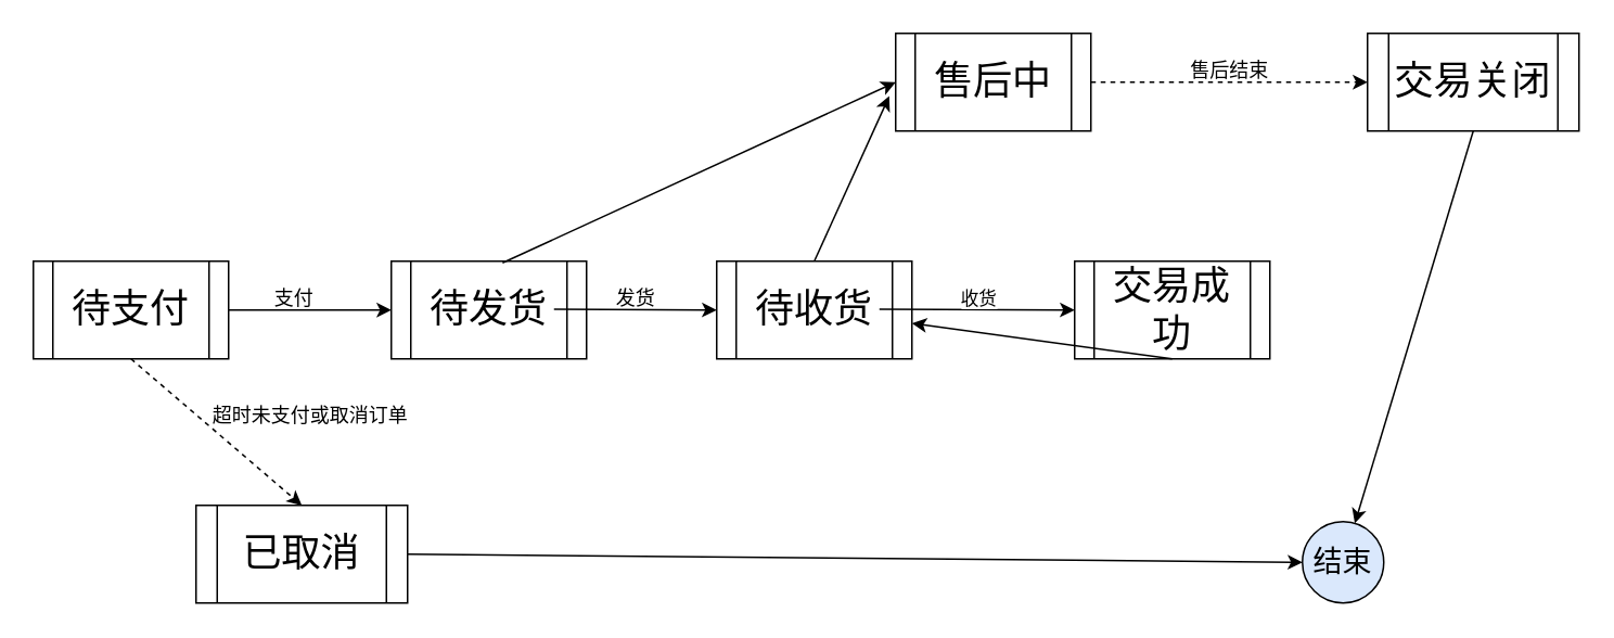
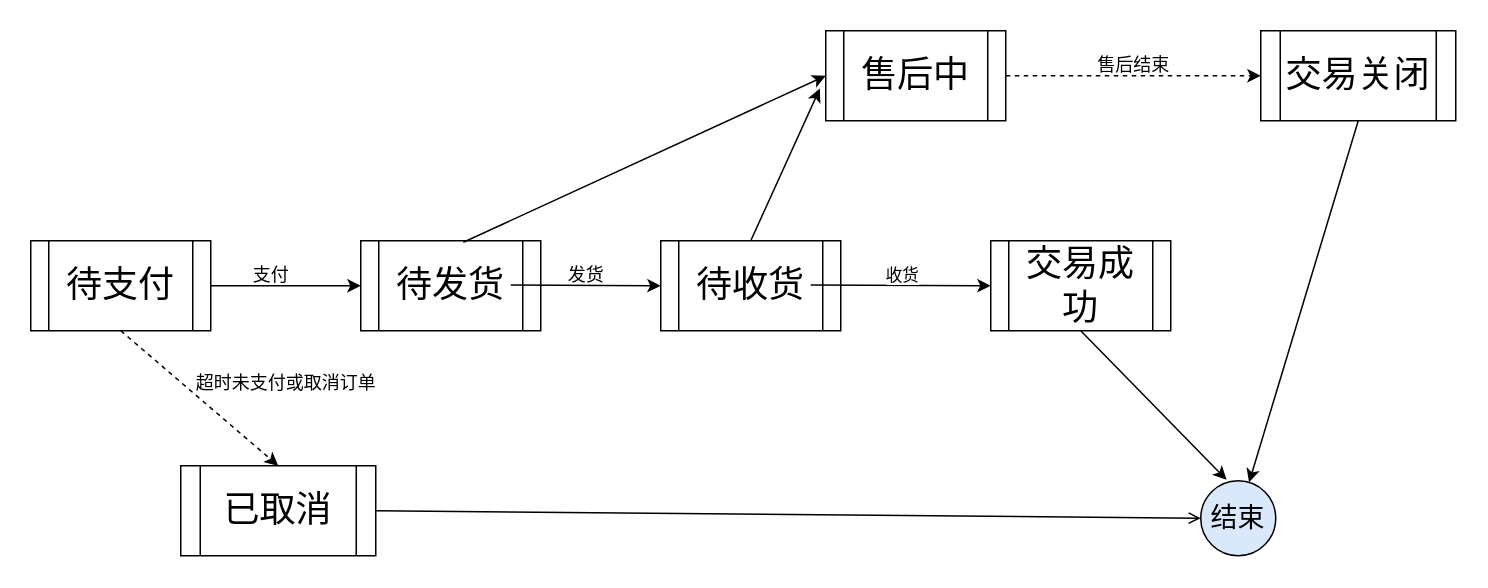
  <mxCell id="0" />
  <mxCell id="1" parent="0" />
  <mxCell id="2" value="&lt;font style=&quot;font-size: 24px;&quot;&gt;待支付&lt;/font&gt;" style="shape=process;whiteSpace=wrap;html=1;backgroundOutline=1;" vertex="1" parent="1"><mxGeometry x="20" y="160" width="120" height="60" as="geometry" /></mxCell>
  <mxCell id="3" value="&lt;font style=&quot;font-size: 24px;&quot;&gt;待发货&lt;/font&gt;" style="shape=process;whiteSpace=wrap;html=1;backgroundOutline=1;" vertex="1" parent="1"><mxGeometry x="240" y="160" width="120" height="60" as="geometry" /></mxCell>
  <mxCell id="4" value="&lt;font style=&quot;font-size: 24px;&quot;&gt;待收货&lt;/font&gt;" style="shape=process;whiteSpace=wrap;html=1;backgroundOutline=1;" vertex="1" parent="1"><mxGeometry x="440" y="160" width="120" height="60" as="geometry" /></mxCell>
  <mxCell id="5" value="&lt;font style=&quot;font-size: 24px;&quot;&gt;交易成功&lt;/font&gt;" style="shape=process;whiteSpace=wrap;html=1;backgroundOutline=1;" vertex="1" parent="1"><mxGeometry x="660" y="160" width="120" height="60" as="geometry" /></mxCell>
  <mxCell id="6" value="&lt;font style=&quot;font-size: 24px;&quot;&gt;售后中&lt;/font&gt;" style="shape=process;whiteSpace=wrap;html=1;backgroundOutline=1;" vertex="1" parent="1"><mxGeometry x="550" y="20" width="120" height="60" as="geometry" /></mxCell>
  <mxCell id="7" value="&lt;font style=&quot;font-size: 24px;&quot;&gt;交易关闭&lt;/font&gt;" style="shape=process;whiteSpace=wrap;html=1;backgroundOutline=1;" vertex="1" parent="1"><mxGeometry x="840" y="20" width="130" height="60" as="geometry" /></mxCell>
  <mxCell id="8" value="" style="endArrow=classic;html=1;rounded=0;entryX=0;entryY=0.5;entryDx=0;entryDy=0;exitX=1;exitY=0.5;exitDx=0;exitDy=0;" edge="1" parent="1" source="2" target="3"><mxGeometry width="50" height="50" relative="1" as="geometry"><mxPoint x="140" y="300" as="sourcePoint" /><mxPoint x="190" y="250" as="targetPoint" /></mxGeometry></mxCell>
  <mxCell id="9" value="" style="endArrow=classic;html=1;rounded=0;exitX=1;exitY=0.5;exitDx=0;exitDy=0;entryX=0;entryY=0.5;entryDx=0;entryDy=0;" edge="1" parent="1" target="4"><mxGeometry width="50" height="50" relative="1" as="geometry"><mxPoint x="340" y="189.5" as="sourcePoint" /><mxPoint x="400" y="230" as="targetPoint" /></mxGeometry></mxCell>
  <mxCell id="10" value="" style="endArrow=classic;html=1;rounded=0;entryX=0;entryY=0.5;entryDx=0;entryDy=0;exitX=1;exitY=0.5;exitDx=0;exitDy=0;" edge="1" parent="1" target="5"><mxGeometry width="50" height="50" relative="1" as="geometry"><mxPoint x="540" y="189.5" as="sourcePoint" /><mxPoint x="620" y="189.5" as="targetPoint" /></mxGeometry></mxCell>
  <mxCell id="11" value="收货" style="edgeLabel;html=1;align=center;verticalAlign=middle;resizable=0;points=[];" vertex="1" connectable="0" parent="10"><mxGeometry x="-0.203" y="2" relative="1" as="geometry"><mxPoint x="12" y="-5" as="offset" /></mxGeometry></mxCell>
  <mxCell id="12" value="&lt;font style=&quot;font-size: 24px;&quot;&gt;已取消&lt;/font&gt;" style="shape=process;whiteSpace=wrap;html=1;backgroundOutline=1;" vertex="1" parent="1"><mxGeometry x="120" y="310" width="130" height="60" as="geometry" /></mxCell>
  <mxCell id="13" value="" style="endArrow=classic;html=1;rounded=0;entryX=0.5;entryY=0;entryDx=0;entryDy=0;exitX=0.5;exitY=1;exitDx=0;exitDy=0;dashed=1;" edge="1" parent="1" source="2" target="12"><mxGeometry width="50" height="50" relative="1" as="geometry"><mxPoint x="30" y="320" as="sourcePoint" /><mxPoint x="80" y="270" as="targetPoint" /></mxGeometry></mxCell>
  <mxCell id="14" value="支付" style="text;html=1;align=center;verticalAlign=middle;resizable=0;points=[];autosize=1;strokeColor=none;fillColor=none;" vertex="1" parent="1"><mxGeometry x="155" y="168" width="50" height="30" as="geometry" /></mxCell>
  <mxCell id="15" value="发货" style="text;html=1;align=center;verticalAlign=middle;resizable=0;points=[];autosize=1;strokeColor=none;fillColor=none;" vertex="1" parent="1"><mxGeometry x="365" y="168" width="50" height="30" as="geometry" /></mxCell>
  <mxCell id="16" value="超时未支付或取消订单" style="text;html=1;align=center;verticalAlign=middle;resizable=0;points=[];autosize=1;strokeColor=none;fillColor=none;" vertex="1" parent="1"><mxGeometry x="120" y="240" width="140" height="30" as="geometry" /></mxCell>
  <mxCell id="17" value="" style="endArrow=classic;html=1;rounded=0;exitX=1;exitY=0.5;exitDx=0;exitDy=0;entryX=0;entryY=0.5;entryDx=0;entryDy=0;dashed=1;" edge="1" parent="1" source="6" target="7"><mxGeometry width="50" height="50" relative="1" as="geometry"><mxPoint x="700" y="40" as="sourcePoint" /><mxPoint x="750" y="-10" as="targetPoint" /></mxGeometry></mxCell>
  <mxCell id="18" value="售后结束" style="text;html=1;align=center;verticalAlign=middle;resizable=0;points=[];autosize=1;strokeColor=none;fillColor=none;" vertex="1" parent="1"><mxGeometry x="720" y="28" width="70" height="30" as="geometry" /></mxCell>
  <mxCell id="19" value="" style="endArrow=classic;html=1;rounded=0;exitX=0.57;exitY=0.017;exitDx=0;exitDy=0;exitPerimeter=0;entryX=0;entryY=0.5;entryDx=0;entryDy=0;" edge="1" parent="1" source="3" target="6"><mxGeometry width="50" height="50" relative="1" as="geometry"><mxPoint x="350" y="120" as="sourcePoint" /><mxPoint x="400" y="70" as="targetPoint" /></mxGeometry></mxCell>
  <mxCell id="20" value="" style="endArrow=classic;html=1;rounded=0;exitX=0.5;exitY=0;exitDx=0;exitDy=0;entryX=-0.033;entryY=0.643;entryDx=0;entryDy=0;entryPerimeter=0;" edge="1" parent="1" source="4" target="6"><mxGeometry width="50" height="50" relative="1" as="geometry"><mxPoint x="540" y="150" as="sourcePoint" /><mxPoint x="590" y="100" as="targetPoint" /></mxGeometry></mxCell>
  <mxCell id="21" value="&lt;font style=&quot;font-size: 18px;&quot;&gt;结束&lt;/font&gt;" style="ellipse;whiteSpace=wrap;html=1;aspect=fixed;fillColor=#dae8fc;" vertex="1" parent="1"><mxGeometry x="800" y="320" width="50" height="50" as="geometry" /></mxCell>
- <mxCell id="22" value="" style="endArrow=classic;html=1;rounded=0;exitX=1;exitY=0.5;exitDx=0;exitDy=0;entryX=0;entryY=0.5;entryDx=0;entryDy=0;" edge="1" parent="1" source="12" target="21"><mxGeometry width="50" height="50" relative="1" as="geometry"><mxPoint x="440" y="360" as="sourcePoint" /><mxPoint x="490" y="310" as="targetPoint" /></mxGeometry></mxCell>
- <mxCell id="23" value="" style="endArrow=classic;html=1;rounded=0;exitX=0.5;exitY=1;exitDx=0;exitDy=0;" edge="1" parent="1" source="5" target="4"><mxGeometry width="50" height="50" relative="1" as="geometry"><mxPoint x="760" y="320" as="sourcePoint" /><mxPoint x="810" y="270" as="targetPoint" /></mxGeometry></mxCell>
+ <mxCell id="22" value="" style="endArrow=open;html=1;rounded=0;exitX=1;exitY=0.5;exitDx=0;exitDy=0;entryX=0;entryY=0.5;entryDx=0;entryDy=0;" edge="1" parent="1" source="12" target="21"><mxGeometry width="50" height="50" relative="1" as="geometry"><mxPoint x="440" y="360" as="sourcePoint" /><mxPoint x="490" y="310" as="targetPoint" /></mxGeometry></mxCell>
+ <mxCell id="23" value="" style="endArrow=classic;html=1;rounded=0;exitX=0.5;exitY=1;exitDx=0;exitDy=0;entryX=0.344;entryY=-0.012;entryDx=0;entryDy=0;entryPerimeter=0;" edge="1" parent="1" source="5" target="21"><mxGeometry width="50" height="50" relative="1" as="geometry"><mxPoint x="760" y="320" as="sourcePoint" /><mxPoint x="810" y="270" as="targetPoint" /></mxGeometry></mxCell>
  <mxCell id="24" value="" style="endArrow=classic;html=1;rounded=0;exitX=0.5;exitY=1;exitDx=0;exitDy=0;" edge="1" parent="1" source="7" target="21"><mxGeometry width="50" height="50" relative="1" as="geometry"><mxPoint x="820" y="320" as="sourcePoint" /><mxPoint x="870" y="270" as="targetPoint" /></mxGeometry></mxCell>
